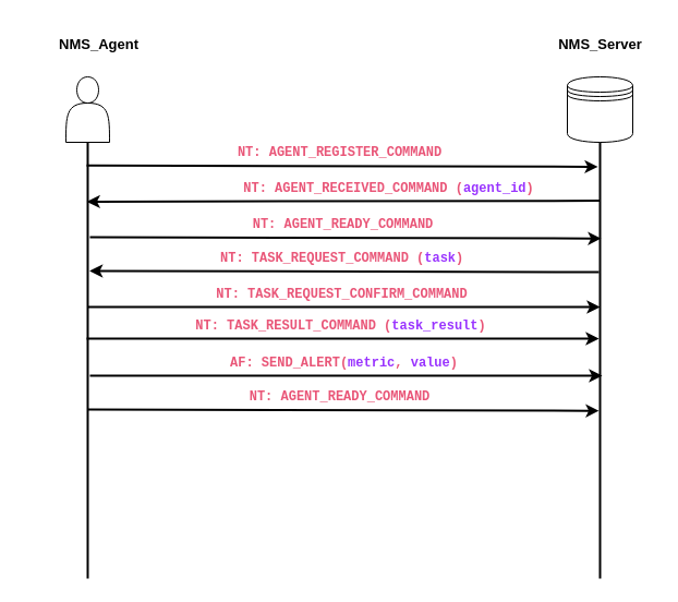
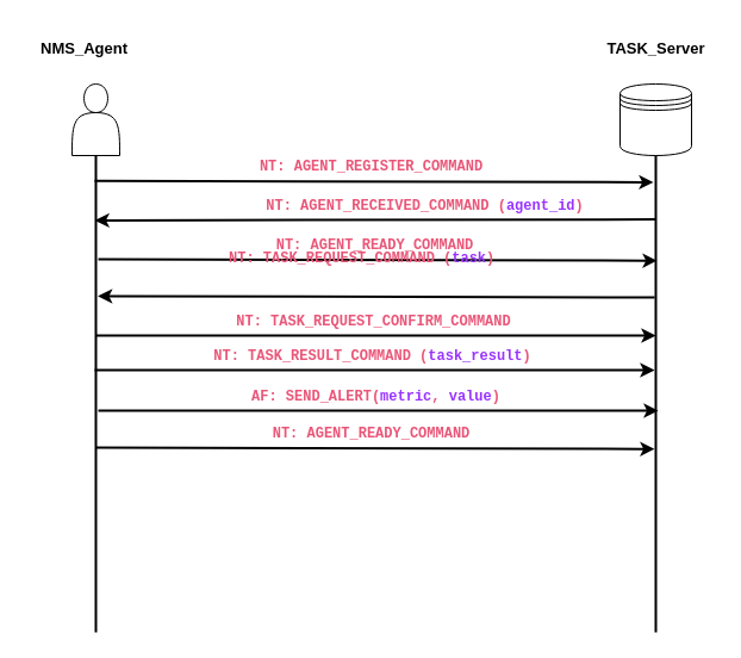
  <mxCell id="0" />
  <mxCell id="1" parent="0" />
  <mxCell id="2" value="" style="shape=actor;whiteSpace=wrap;html=1;" vertex="1" parent="1"><mxGeometry x="60" y="70" width="40" height="60" as="geometry" /></mxCell>
  <mxCell id="3" value="" style="shape=datastore;whiteSpace=wrap;html=1;" vertex="1" parent="1"><mxGeometry x="520" y="70" width="60" height="60" as="geometry" /></mxCell>
  <mxCell id="4" value="" style="line;strokeWidth=2;direction=south;html=1;" vertex="1" parent="1"><mxGeometry x="75" y="130" width="10" height="400" as="geometry" /></mxCell>
  <mxCell id="5" value="" style="line;strokeWidth=2;direction=south;html=1;" vertex="1" parent="1"><mxGeometry x="545" y="130" width="10" height="400" as="geometry" /></mxCell>
- <mxCell id="6" value="NMS_Agent" style="text;strokeColor=none;fillColor=none;html=1;fontSize=13;fontStyle=1;verticalAlign=middle;align=center;" vertex="1" parent="1"><mxGeometry x="40" y="20" width="100" height="40" as="geometry" /></mxCell>
- <mxCell id="7" value="NMS_Server" style="text;strokeColor=none;fillColor=none;html=1;fontSize=13;fontStyle=1;verticalAlign=middle;align=center;" vertex="1" parent="1"><mxGeometry x="500" y="20" width="100" height="40" as="geometry" /></mxCell>
+ <mxCell id="6" value="NMS_Agent" style="text;strokeColor=none;fillColor=none;html=1;fontSize=13;fontStyle=1;verticalAlign=middle;align=center;" vertex="1" parent="1"><mxGeometry x="20" y="20" width="100" height="40" as="geometry" /></mxCell>
+ <mxCell id="7" value="TASK_Server" style="text;strokeColor=none;fillColor=none;html=1;fontSize=13;fontStyle=1;verticalAlign=middle;align=center;" vertex="1" parent="1"><mxGeometry x="500" y="20" width="100" height="40" as="geometry" /></mxCell>
  <mxCell id="8" value="" style="endArrow=classic;html=1;fontSize=15;exitX=0.063;exitY=0.6;exitDx=0;exitDy=0;exitPerimeter=0;entryX=0.066;entryY=0.694;entryDx=0;entryDy=0;entryPerimeter=0;strokeWidth=2;" edge="1" parent="1"><mxGeometry width="50" height="50" relative="1" as="geometry"><mxPoint x="79" y="151.2" as="sourcePoint" /><mxPoint x="548.06" y="152.4" as="targetPoint" /></mxGeometry></mxCell>
  <mxCell id="9" value="&lt;div style=&quot;color: rgb(187, 187, 187); font-family: Consolas, &amp;quot;Courier New&amp;quot;, monospace; font-weight: bold; font-size: 12px; line-height: 35px;&quot;&gt;&lt;span style=&quot;color: rgb(233, 86, 120); font-size: 12px;&quot;&gt;NT: AGENT_REGISTER_COMMAND&lt;/span&gt;&lt;/div&gt;" style="edgeLabel;html=1;align=center;verticalAlign=middle;resizable=0;points=[];fontSize=12;labelBackgroundColor=none;" vertex="1" connectable="0" parent="8"><mxGeometry x="-0.094" y="1" relative="1" as="geometry"><mxPoint x="19" y="-11" as="offset" /></mxGeometry></mxCell>
  <mxCell id="10" value="" style="endArrow=classic;html=1;fontSize=15;exitX=0.144;exitY=0.448;exitDx=0;exitDy=0;exitPerimeter=0;strokeWidth=2;entryX=0.146;entryY=0.59;entryDx=0;entryDy=0;entryPerimeter=0;" edge="1" parent="1"><mxGeometry width="50" height="50" relative="1" as="geometry"><mxPoint x="550.52" y="183.6" as="sourcePoint" /><mxPoint x="79.1" y="184.4" as="targetPoint" /></mxGeometry></mxCell>
  <mxCell id="11" value="&lt;div style=&quot;font-family: Consolas, &amp;quot;Courier New&amp;quot;, monospace; font-weight: bold; font-size: 12px; line-height: 35px;&quot;&gt;&lt;span style=&quot;color: rgb(233, 86, 120); font-size: 12px; text-align: left;&quot;&gt;NT: AGENT_RECEIVED_COMMAND (&lt;/span&gt;&lt;span style=&quot;font-size: 12px;&quot;&gt;&lt;font color=&quot;#9933ff&quot;&gt;agent_id&lt;/font&gt;&lt;/span&gt;&lt;span style=&quot;color: rgb(233, 86, 120); text-align: left; font-size: 12px;&quot;&gt;)&lt;/span&gt;&lt;/div&gt;" style="edgeLabel;html=1;align=center;verticalAlign=middle;resizable=0;points=[];fontSize=12;labelBackgroundColor=none;" vertex="1" connectable="0" parent="10"><mxGeometry x="-0.094" y="1" relative="1" as="geometry"><mxPoint x="19" y="-12" as="offset" /></mxGeometry></mxCell>
  <mxCell id="12" value="" style="endArrow=classic;html=1;fontSize=15;exitX=0.063;exitY=0.6;exitDx=0;exitDy=0;exitPerimeter=0;entryX=0.066;entryY=0.694;entryDx=0;entryDy=0;entryPerimeter=0;strokeWidth=2;" edge="1" parent="1"><mxGeometry width="50" height="50" relative="1" as="geometry"><mxPoint x="82" y="217" as="sourcePoint" /><mxPoint x="551.06" y="218.2" as="targetPoint" /></mxGeometry></mxCell>
  <mxCell id="13" value="&lt;div style=&quot;color: rgb(187, 187, 187); font-family: Consolas, &amp;quot;Courier New&amp;quot;, monospace; font-weight: bold; font-size: 12px; line-height: 35px;&quot;&gt;&lt;div style=&quot;font-size: 12px; line-height: 35px;&quot;&gt;&lt;span style=&quot;color: rgb(233, 86, 120); font-size: 12px;&quot;&gt;NT: AGENT_READY_COMMAND&lt;/span&gt;&lt;/div&gt;&lt;/div&gt;" style="edgeLabel;html=1;align=center;verticalAlign=middle;resizable=0;points=[];fontSize=12;labelBackgroundColor=none;" vertex="1" connectable="0" parent="12"><mxGeometry x="-0.094" y="1" relative="1" as="geometry"><mxPoint x="19" y="-11" as="offset" /></mxGeometry></mxCell>
  <mxCell id="14" value="" style="endArrow=classic;html=1;fontSize=15;strokeWidth=2;entryX=0.295;entryY=0.338;entryDx=0;entryDy=0;entryPerimeter=0;" edge="1" parent="1" target="4"><mxGeometry width="50" height="50" relative="1" as="geometry"><mxPoint x="549" y="249" as="sourcePoint" /><mxPoint x="159" y="249" as="targetPoint" /></mxGeometry></mxCell>
- <mxCell id="15" value="&lt;div style=&quot;font-family: Consolas, &amp;quot;Courier New&amp;quot;, monospace; font-weight: bold; font-size: 12px; line-height: 35px;&quot;&gt;&lt;span style=&quot;color: rgb(233, 86, 120); font-size: 12px;&quot;&gt;NT: TASK_REQUEST_COMMAND (&lt;/span&gt;&lt;span style=&quot;font-size: 12px;&quot;&gt;&lt;font color=&quot;#9933ff&quot;&gt;task&lt;/font&gt;&lt;/span&gt;&lt;span style=&quot;color: rgb(233, 86, 120); font-size: 12px;&quot;&gt;)&lt;/span&gt;&lt;/div&gt;" style="text;whiteSpace=wrap;html=1;fontSize=12;fontColor=#FFFF00;labelBackgroundColor=none;" vertex="1" parent="1"><mxGeometry x="200" y="213" width="270" height="60" as="geometry" /></mxCell>
+ <mxCell id="15" value="&lt;div style=&quot;font-family: Consolas, &amp;quot;Courier New&amp;quot;, monospace; font-weight: bold; font-size: 12px; line-height: 35px;&quot;&gt;&lt;span style=&quot;color: rgb(233, 86, 120); font-size: 12px;&quot;&gt;NT: TASK_REQUEST_COMMAND (&lt;/span&gt;&lt;span style=&quot;font-size: 12px;&quot;&gt;&lt;font color=&quot;#9933ff&quot;&gt;task&lt;/font&gt;&lt;/span&gt;&lt;span style=&quot;color: rgb(233, 86, 120); font-size: 12px;&quot;&gt;)&lt;/span&gt;&lt;/div&gt;" style="text;whiteSpace=wrap;html=1;fontSize=12;fontColor=#FFFF00;labelBackgroundColor=none;" vertex="1" parent="1"><mxGeometry x="190" y="193" width="270" height="60" as="geometry" /></mxCell>
  <mxCell id="16" value="" style="endArrow=classic;html=1;fontSize=15;strokeWidth=2;" edge="1" parent="1"><mxGeometry width="50" height="50" relative="1" as="geometry"><mxPoint x="80" y="281" as="sourcePoint" /><mxPoint x="550" y="281" as="targetPoint" /></mxGeometry></mxCell>
  <mxCell id="17" value="&lt;div style=&quot;color: rgb(187, 187, 187); font-family: Consolas, &amp;quot;Courier New&amp;quot;, monospace; font-weight: bold; font-size: 12px; line-height: 35px;&quot;&gt;&lt;div style=&quot;font-size: 12px; line-height: 35px;&quot;&gt;&lt;span style=&quot;color: rgb(233, 86, 120); font-size: 12px;&quot;&gt;NT: TASK_REQUEST_CONFIRM_COMMAND&lt;/span&gt;&lt;/div&gt;&lt;/div&gt;" style="edgeLabel;html=1;align=center;verticalAlign=middle;resizable=0;points=[];fontSize=12;labelBackgroundColor=none;" vertex="1" connectable="0" parent="16"><mxGeometry x="-0.094" y="1" relative="1" as="geometry"><mxPoint x="19" y="-11" as="offset" /></mxGeometry></mxCell>
  <mxCell id="18" value="" style="endArrow=classic;html=1;fontSize=15;strokeWidth=2;" edge="1" parent="1"><mxGeometry width="50" height="50" relative="1" as="geometry"><mxPoint x="79" y="310" as="sourcePoint" /><mxPoint x="549" y="310" as="targetPoint" /></mxGeometry></mxCell>
  <mxCell id="19" value="&lt;div style=&quot;font-family: Consolas, &amp;quot;Courier New&amp;quot;, monospace; font-weight: bold; font-size: 12px; line-height: 35px;&quot;&gt;&lt;div style=&quot;font-size: 12px; line-height: 35px;&quot;&gt;&lt;div style=&quot;font-size: 12px; line-height: 35px;&quot;&gt;&lt;span style=&quot;color: rgb(233, 86, 120); font-size: 12px;&quot;&gt;NT: TASK_RESULT_COMMAND (&lt;/span&gt;&lt;span style=&quot;font-size: 12px;&quot;&gt;&lt;font color=&quot;#9933ff&quot;&gt;task_result&lt;/font&gt;&lt;/span&gt;&lt;span style=&quot;color: rgb(233, 86, 120); font-size: 12px;&quot;&gt;)&lt;/span&gt;&lt;/div&gt;&lt;/div&gt;&lt;/div&gt;" style="edgeLabel;html=1;align=center;verticalAlign=middle;resizable=0;points=[];fontSize=12;labelBackgroundColor=none;" vertex="1" connectable="0" parent="18"><mxGeometry x="-0.094" y="1" relative="1" as="geometry"><mxPoint x="19" y="-11" as="offset" /></mxGeometry></mxCell>
  <mxCell id="20" value="" style="endArrow=classic;html=1;fontSize=15;exitX=0.063;exitY=0.6;exitDx=0;exitDy=0;exitPerimeter=0;entryX=0.066;entryY=0.694;entryDx=0;entryDy=0;entryPerimeter=0;strokeWidth=2;" edge="1" parent="1"><mxGeometry width="50" height="50" relative="1" as="geometry"><mxPoint x="79.94" y="375" as="sourcePoint" /><mxPoint x="549" y="376.2" as="targetPoint" /></mxGeometry></mxCell>
  <mxCell id="21" value="&lt;div style=&quot;color: rgb(187, 187, 187); font-family: Consolas, &amp;quot;Courier New&amp;quot;, monospace; font-weight: bold; font-size: 12px; line-height: 35px;&quot;&gt;&lt;div style=&quot;font-size: 12px; line-height: 35px;&quot;&gt;&lt;span style=&quot;color: rgb(233, 86, 120); font-size: 12px;&quot;&gt;NT: AGENT_READY_COMMAND&lt;/span&gt;&lt;/div&gt;&lt;/div&gt;" style="edgeLabel;html=1;align=center;verticalAlign=middle;resizable=0;points=[];fontSize=12;labelBackgroundColor=none;" vertex="1" connectable="0" parent="20"><mxGeometry x="-0.094" y="1" relative="1" as="geometry"><mxPoint x="19" y="-11" as="offset" /></mxGeometry></mxCell>
  <mxCell id="22" value="" style="endArrow=classic;html=1;fontSize=15;strokeWidth=2;" edge="1" parent="1"><mxGeometry width="50" height="50" relative="1" as="geometry"><mxPoint x="82" y="344" as="sourcePoint" /><mxPoint x="552" y="344" as="targetPoint" /></mxGeometry></mxCell>
  <mxCell id="23" value="&lt;div style=&quot;font-family: Consolas, &amp;quot;Courier New&amp;quot;, monospace; font-weight: bold; font-size: 12px; line-height: 35px;&quot;&gt;&lt;div style=&quot;font-size: 12px; line-height: 35px;&quot;&gt;&lt;div style=&quot;font-size: 12px; line-height: 35px;&quot;&gt;&lt;font color=&quot;#e95678&quot; style=&quot;font-size: 12px;&quot;&gt;AF: SEND_ALERT(&lt;/font&gt;&lt;span style=&quot;font-size: 12px;&quot;&gt;&lt;font color=&quot;#9933ff&quot;&gt;metric&lt;/font&gt;&lt;/span&gt;&lt;span style=&quot;color: rgb(233, 86, 120); font-size: 12px;&quot;&gt;, &lt;/span&gt;&lt;span style=&quot;font-size: 12px;&quot;&gt;&lt;font color=&quot;#9933ff&quot;&gt;value&lt;/font&gt;&lt;/span&gt;&lt;span style=&quot;color: rgb(233, 86, 120); font-size: 12px;&quot;&gt;)&lt;/span&gt;&lt;/div&gt;&lt;/div&gt;&lt;/div&gt;" style="edgeLabel;html=1;align=center;verticalAlign=middle;resizable=0;points=[];fontSize=12;labelBackgroundColor=none;" vertex="1" connectable="0" parent="22"><mxGeometry x="-0.094" y="1" relative="1" as="geometry"><mxPoint x="19" y="-11" as="offset" /></mxGeometry></mxCell>
